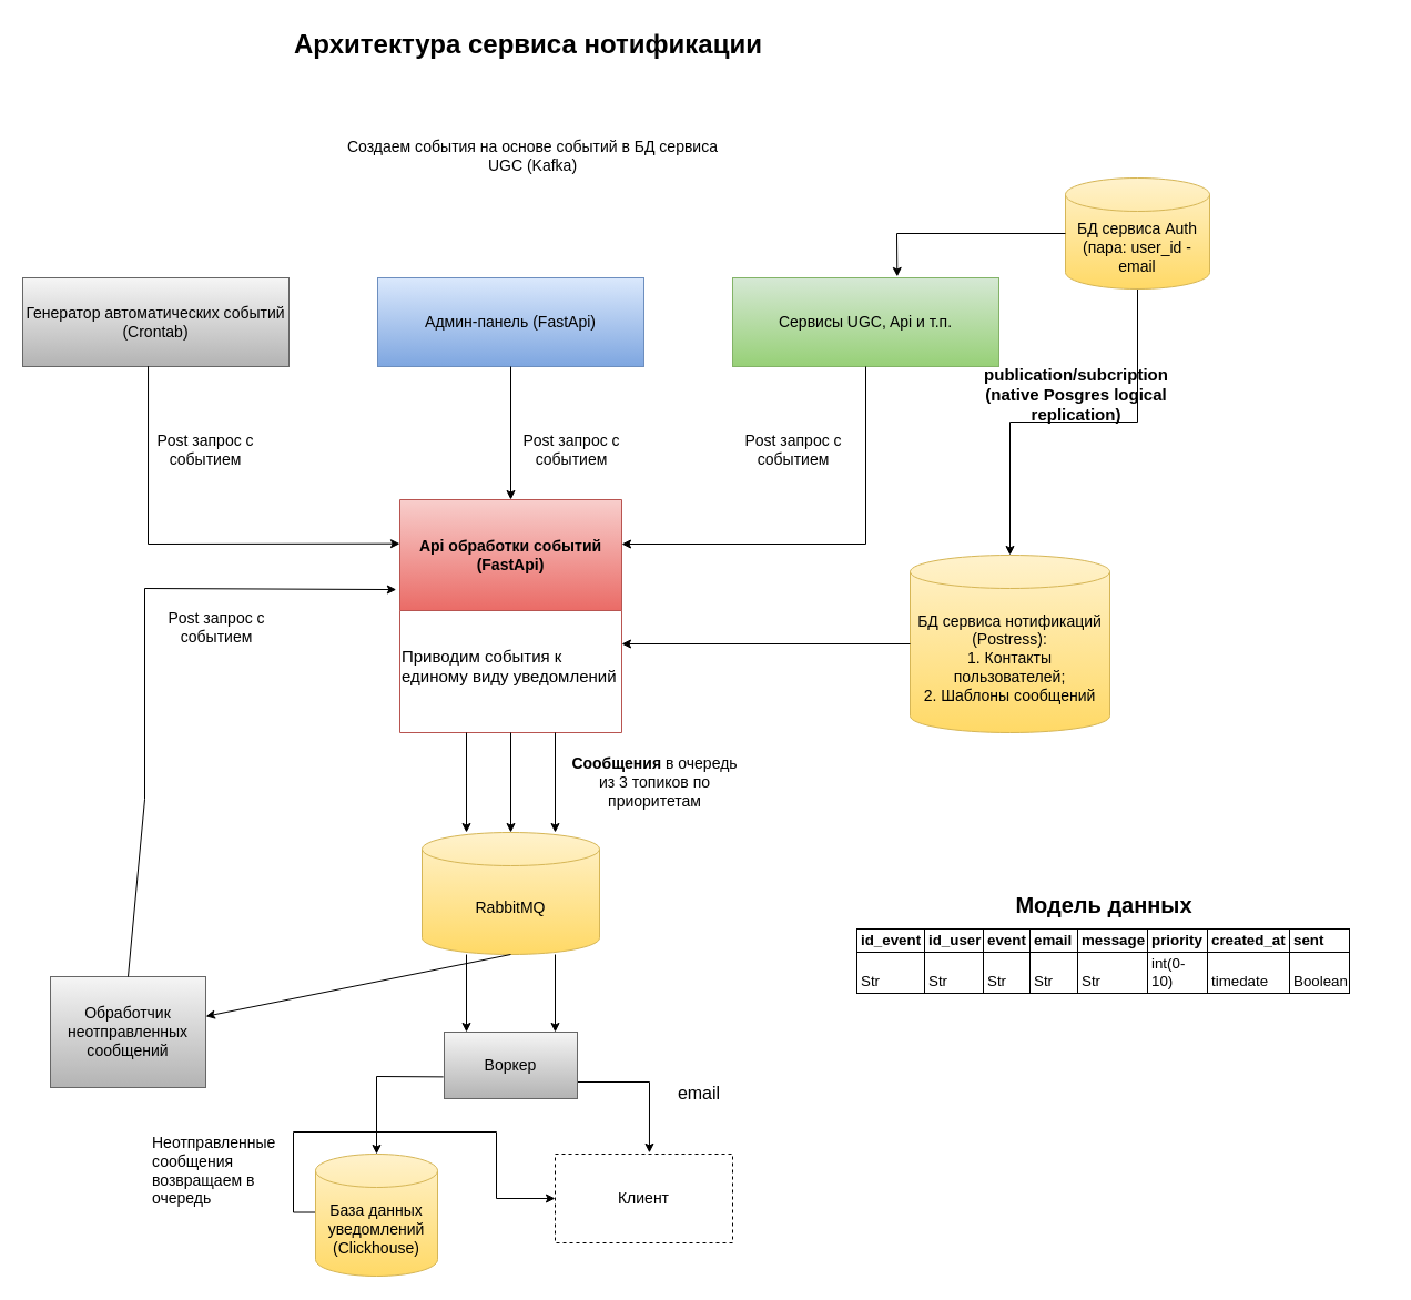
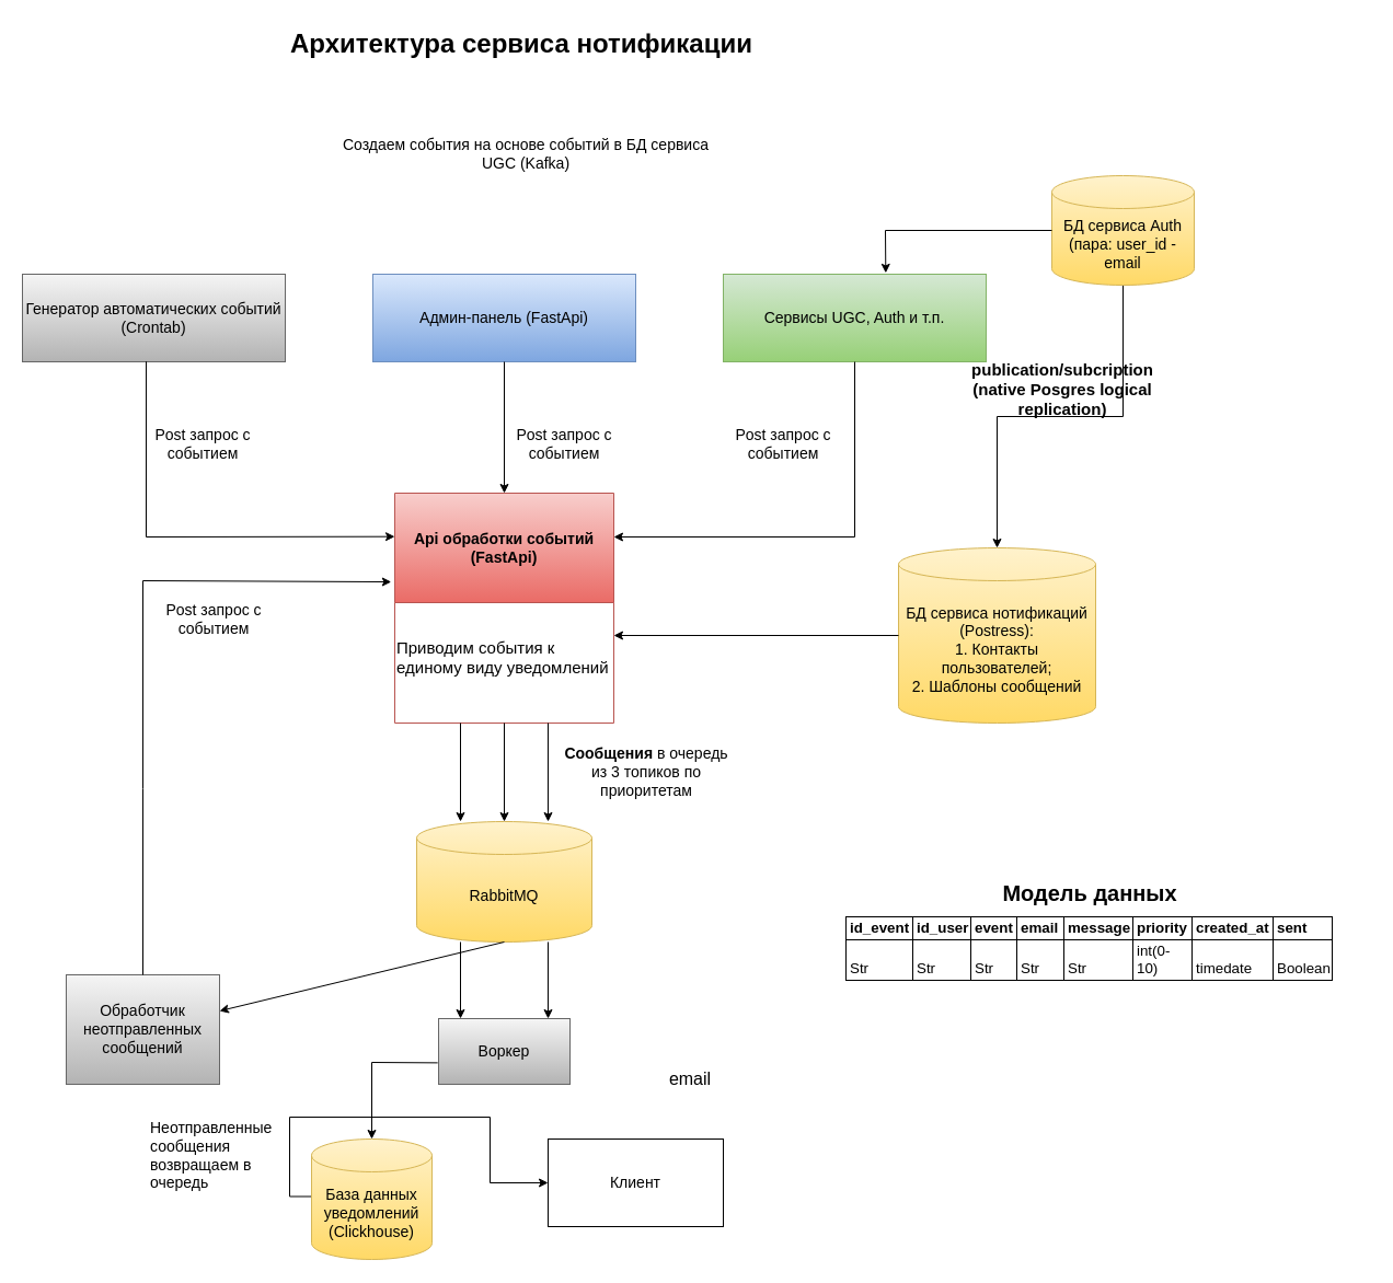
  <mxCell id="0" />
  <mxCell id="1" parent="0" />
  <mxCell id="2" value="&lt;h1&gt;Архитектура сервиса нотификации&lt;br&gt;&lt;/h1&gt;" style="text;html=1;strokeColor=none;fillColor=none;spacing=5;spacingTop=-20;whiteSpace=wrap;overflow=hidden;rounded=0;" parent="1" vertex="1"><mxGeometry x="260" y="20" width="460" height="70" as="geometry" /></mxCell>
  <mxCell id="3" value="Генератор автоматических событий (Crontab)" style="rounded=0;whiteSpace=wrap;html=1;fontSize=14;labelBackgroundColor=none;fillColor=#f5f5f5;gradientColor=#b3b3b3;strokeColor=#666666;" parent="1" vertex="1"><mxGeometry x="20" y="250" width="240" height="80" as="geometry" /></mxCell>
- <mxCell id="4" value="Сервисы UGC, Api и т.п." style="rounded=0;whiteSpace=wrap;html=1;fontSize=14;fillColor=#d5e8d4;gradientColor=#97d077;strokeColor=#82b366;" parent="1" vertex="1"><mxGeometry x="660" y="250" width="240" height="80" as="geometry" /></mxCell>
+ <mxCell id="4" value="Сервисы UGC, Auth и т.п." style="rounded=0;whiteSpace=wrap;html=1;fontSize=14;fillColor=#d5e8d4;gradientColor=#97d077;strokeColor=#82b366;" parent="1" vertex="1"><mxGeometry x="660" y="250" width="240" height="80" as="geometry" /></mxCell>
  <mxCell id="5" value="Админ-панель (FastApi)" style="rounded=0;whiteSpace=wrap;html=1;fontSize=14;fillColor=#dae8fc;gradientColor=#7ea6e0;strokeColor=#6c8ebf;" parent="1" vertex="1"><mxGeometry x="340" y="250" width="240" height="80" as="geometry" /></mxCell>
  <mxCell id="6" value="" style="endArrow=classic;html=1;rounded=0;comic=0;sketch=0;fontSize=14;exitX=0.471;exitY=0.996;exitDx=0;exitDy=0;exitPerimeter=0;entryX=0;entryY=0.189;entryDx=0;entryDy=0;entryPerimeter=0;" parent="1" source="3" target="13" edge="1"><mxGeometry width="50" height="50" relative="1" as="geometry"><mxPoint x="200" y="430" as="sourcePoint" /><mxPoint x="340" y="505.826" as="targetPoint" /><Array as="points"><mxPoint x="133" y="490" /></Array></mxGeometry></mxCell>
  <mxCell id="7" value="" style="endArrow=classic;html=1;rounded=0;comic=0;sketch=0;fontSize=14;exitX=0.5;exitY=1;exitDx=0;exitDy=0;" parent="1" source="4" edge="1"><mxGeometry width="50" height="50" relative="1" as="geometry"><mxPoint x="380" y="400" as="sourcePoint" /><mxPoint x="560" y="490" as="targetPoint" /><Array as="points"><mxPoint x="780" y="490" /></Array></mxGeometry></mxCell>
  <mxCell id="8" value="" style="endArrow=classic;html=1;rounded=0;comic=0;sketch=0;fontSize=14;exitX=0.5;exitY=1;exitDx=0;exitDy=0;entryX=0.5;entryY=0;entryDx=0;entryDy=0;" parent="1" source="5" edge="1"><mxGeometry width="50" height="50" relative="1" as="geometry"><mxPoint x="350" y="420" as="sourcePoint" /><mxPoint x="460" y="450" as="targetPoint" /></mxGeometry></mxCell>
  <mxCell id="9" value="Post запрос с событием" style="text;html=1;strokeColor=none;fillColor=none;align=center;verticalAlign=middle;whiteSpace=wrap;rounded=0;fontSize=14;" parent="1" vertex="1"><mxGeometry x="130" y="390" width="110" height="30" as="geometry" /></mxCell>
  <mxCell id="10" value="Post запрос с событием" style="text;html=1;strokeColor=none;fillColor=none;align=center;verticalAlign=middle;whiteSpace=wrap;rounded=0;fontSize=14;" parent="1" vertex="1"><mxGeometry x="460" y="390" width="110" height="30" as="geometry" /></mxCell>
  <mxCell id="11" value="Post запрос с событием" style="text;html=1;strokeColor=none;fillColor=none;align=center;verticalAlign=middle;whiteSpace=wrap;rounded=0;fontSize=14;" parent="1" vertex="1"><mxGeometry x="660" y="390" width="110" height="30" as="geometry" /></mxCell>
  <mxCell id="12" value="RabbitMQ" style="shape=cylinder3;whiteSpace=wrap;html=1;boundedLbl=1;backgroundOutline=1;size=15;fontSize=14;fillColor=#fff2cc;gradientColor=#ffd966;strokeColor=#d6b656;" parent="1" vertex="1"><mxGeometry x="380" y="750" width="160" height="110" as="geometry" /></mxCell>
  <mxCell id="13" value="Api обработки событий (FastApi)" style="swimlane;whiteSpace=wrap;html=1;fontSize=14;startSize=100;fillColor=#f8cecc;gradientColor=#ea6b66;strokeColor=#b85450;" parent="1" vertex="1"><mxGeometry x="360" y="450" width="200" height="210" as="geometry" /></mxCell>
  <mxCell id="14" value="&lt;div style=&quot;font-size: 15px;&quot;&gt;Приводим события к единому виду уведомлений &lt;/div&gt;" style="text;html=1;strokeColor=none;fillColor=none;align=left;verticalAlign=middle;whiteSpace=wrap;rounded=0;fontSize=15;" parent="13" vertex="1"><mxGeometry y="130" width="200" height="40" as="geometry" /></mxCell>
  <mxCell id="15" value="" style="endArrow=classic;html=1;rounded=0;comic=0;sketch=0;fontSize=14;exitX=0.5;exitY=1;exitDx=0;exitDy=0;entryX=0.5;entryY=0;entryDx=0;entryDy=0;entryPerimeter=0;" parent="1" source="13" target="12" edge="1"><mxGeometry x="-0.273" y="-50" width="50" height="50" relative="1" as="geometry"><mxPoint x="680" y="690" as="sourcePoint" /><mxPoint x="730" y="640" as="targetPoint" /><mxPoint as="offset" /></mxGeometry></mxCell>
  <mxCell id="16" value="&lt;b&gt;Сообщения&lt;/b&gt; в очередь из 3 топиков по приоритетам" style="text;html=1;strokeColor=none;fillColor=none;align=center;verticalAlign=middle;whiteSpace=wrap;rounded=0;fontSize=14;" parent="1" vertex="1"><mxGeometry x="510" y="685" width="160" height="40" as="geometry" /></mxCell>
  <mxCell id="17" value="" style="endArrow=classic;html=1;rounded=0;comic=0;sketch=0;fontSize=14;exitX=0.5;exitY=1;exitDx=0;exitDy=0;exitPerimeter=0;" parent="1" source="12" target="24" edge="1"><mxGeometry width="50" height="50" relative="1" as="geometry"><mxPoint x="520" y="940" as="sourcePoint" /><mxPoint x="460" y="950" as="targetPoint" /></mxGeometry></mxCell>
- <mxCell id="18" style="edgeStyle=orthogonalEdgeStyle;rounded=0;comic=0;sketch=0;orthogonalLoop=1;jettySize=auto;html=1;exitX=1;exitY=0.75;exitDx=0;exitDy=0;entryX=0.531;entryY=-0.014;entryDx=0;entryDy=0;entryPerimeter=0;fontSize=14;" parent="1" source="19" target="22" edge="1"><mxGeometry relative="1" as="geometry" /></mxCell>
  <mxCell id="19" value="Воркер " style="rounded=0;whiteSpace=wrap;html=1;fontSize=14;fillColor=#f5f5f5;gradientColor=#b3b3b3;strokeColor=#666666;" parent="1" vertex="1"><mxGeometry x="400" y="930" width="120" height="60" as="geometry" /></mxCell>
  <mxCell id="20" style="edgeStyle=orthogonalEdgeStyle;rounded=0;comic=0;sketch=0;orthogonalLoop=1;jettySize=auto;html=1;exitX=0;exitY=0;exitDx=0;exitDy=52.5;exitPerimeter=0;fontSize=14;" parent="1" source="21" target="22" edge="1"><mxGeometry relative="1" as="geometry" /></mxCell>
  <mxCell id="21" value="База данных уведомлений&lt;br&gt;(Clickhouse)" style="shape=cylinder3;whiteSpace=wrap;html=1;boundedLbl=1;backgroundOutline=1;size=15;fontSize=14;fillColor=#fff2cc;gradientColor=#ffd966;strokeColor=#d6b656;" parent="1" vertex="1"><mxGeometry x="284" y="1040" width="110" height="110" as="geometry" /></mxCell>
- <mxCell id="22" value="Клиент" style="rounded=0;whiteSpace=wrap;html=1;fontSize=14;dashed=1;" parent="1" vertex="1"><mxGeometry x="500" y="1040" width="160" height="80" as="geometry" /></mxCell>
+ <mxCell id="22" value="Клиент" style="rounded=0;whiteSpace=wrap;html=1;fontSize=14;" parent="1" vertex="1"><mxGeometry x="500" y="1040" width="160" height="80" as="geometry" /></mxCell>
  <mxCell id="23" value="" style="endArrow=classic;html=1;rounded=0;comic=0;sketch=0;fontSize=14;entryX=0.5;entryY=0;entryDx=0;entryDy=0;entryPerimeter=0;exitX=-0.007;exitY=0.673;exitDx=0;exitDy=0;exitPerimeter=0;" parent="1" source="19" target="21" edge="1"><mxGeometry width="50" height="50" relative="1" as="geometry"><mxPoint x="200" y="1010" as="sourcePoint" /><mxPoint x="250" y="960" as="targetPoint" /><Array as="points"><mxPoint x="339" y="970" /></Array></mxGeometry></mxCell>
- <mxCell id="24" value="Обработчик неотправленных сообщений" style="rounded=0;whiteSpace=wrap;html=1;fontSize=14;fillColor=#f5f5f5;gradientColor=#b3b3b3;strokeColor=#666666;" parent="1" vertex="1"><mxGeometry x="45" y="880" width="140" height="100" as="geometry" /></mxCell>
+ <mxCell id="24" value="Обработчик неотправленных сообщений" style="rounded=0;whiteSpace=wrap;html=1;fontSize=14;fillColor=#f5f5f5;gradientColor=#b3b3b3;strokeColor=#666666;" parent="1" vertex="1"><mxGeometry x="60" y="890" width="140" height="100" as="geometry" /></mxCell>
  <mxCell id="25" value="" style="endArrow=classic;html=1;rounded=0;comic=0;sketch=0;fontSize=14;entryX=-0.016;entryY=0.386;entryDx=0;entryDy=0;entryPerimeter=0;exitX=0.5;exitY=0;exitDx=0;exitDy=0;" parent="1" source="24" target="13" edge="1"><mxGeometry width="50" height="50" relative="1" as="geometry"><mxPoint x="180" y="690" as="sourcePoint" /><mxPoint x="230" y="640" as="targetPoint" /><Array as="points"><mxPoint x="130" y="720" /><mxPoint x="130" y="530" /></Array></mxGeometry></mxCell>
  <mxCell id="26" value="Post запрос с событием" style="text;html=1;strokeColor=none;fillColor=none;align=center;verticalAlign=middle;whiteSpace=wrap;rounded=0;fontSize=14;" parent="1" vertex="1"><mxGeometry x="140" y="550" width="110" height="30" as="geometry" /></mxCell>
  <mxCell id="27" value="email" style="text;html=1;strokeColor=none;fillColor=none;align=center;verticalAlign=middle;whiteSpace=wrap;rounded=0;fontSize=16;" parent="1" vertex="1"><mxGeometry x="600" y="970" width="60" height="30" as="geometry" /></mxCell>
  <mxCell id="28" value="Неотправленные сообщения возвращаем в очередь" style="text;html=1;strokeColor=none;fillColor=none;align=left;verticalAlign=middle;whiteSpace=wrap;rounded=0;fontSize=14;" parent="1" vertex="1"><mxGeometry x="135" y="1040" width="120" height="30" as="geometry" /></mxCell>
  <mxCell id="29" value="Создаем события на основе событий в БД сервиса UGC (Kafka) " style="text;html=1;strokeColor=none;fillColor=none;align=center;verticalAlign=middle;whiteSpace=wrap;rounded=0;fontSize=14;" parent="1" vertex="1"><mxGeometry x="310" y="110" width="340" height="60" as="geometry" /></mxCell>
  <mxCell id="30" value="БД сервиса нотификаций (Postress):&lt;br&gt;&lt;div&gt;1. Контакты пользователей;&lt;/div&gt;&lt;div&gt;2. Шаблоны сообщений&lt;br&gt;&lt;/div&gt;" style="shape=cylinder3;whiteSpace=wrap;html=1;boundedLbl=1;backgroundOutline=1;size=15;fontSize=14;fillColor=#fff2cc;gradientColor=#ffd966;strokeColor=#d6b656;" parent="1" vertex="1"><mxGeometry x="820" y="500" width="180" height="160" as="geometry" /></mxCell>
  <mxCell id="31" value="" style="endArrow=classic;html=1;rounded=0;comic=0;sketch=0;fontSize=14;exitX=0;exitY=0.5;exitDx=0;exitDy=0;exitPerimeter=0;entryX=1;entryY=0;entryDx=0;entryDy=0;" parent="1" source="30" target="14" edge="1"><mxGeometry width="50" height="50" relative="1" as="geometry"><mxPoint x="930" y="780" as="sourcePoint" /><mxPoint x="560" y="570" as="targetPoint" /></mxGeometry></mxCell>
  <mxCell id="32" style="edgeStyle=orthogonalEdgeStyle;rounded=0;orthogonalLoop=1;jettySize=auto;html=1;exitX=0.5;exitY=1;exitDx=0;exitDy=0;exitPerimeter=0;entryX=0.5;entryY=0;entryDx=0;entryDy=0;entryPerimeter=0;fontSize=15;" parent="1" source="33" target="30" edge="1"><mxGeometry relative="1" as="geometry" /></mxCell>
  <mxCell id="33" value="БД сервиса Auth (пара: user_id - email" style="shape=cylinder3;whiteSpace=wrap;html=1;boundedLbl=1;backgroundOutline=1;size=15;fontSize=14;fillColor=#fff2cc;gradientColor=#ffd966;strokeColor=#d6b656;" parent="1" vertex="1"><mxGeometry x="960" y="160" width="130" height="100" as="geometry" /></mxCell>
  <mxCell id="34" value="" style="endArrow=classic;html=1;rounded=0;comic=0;sketch=0;fontSize=14;exitX=0;exitY=0.5;exitDx=0;exitDy=0;exitPerimeter=0;entryX=0.618;entryY=-0.014;entryDx=0;entryDy=0;entryPerimeter=0;" parent="1" source="33" target="4" edge="1"><mxGeometry width="50" height="50" relative="1" as="geometry"><mxPoint x="620" y="420" as="sourcePoint" /><mxPoint x="830" y="240" as="targetPoint" /><Array as="points"><mxPoint x="808" y="210" /></Array></mxGeometry></mxCell>
  <mxCell id="35" value="&lt;font style=&quot;font-size: 20px;&quot;&gt;&lt;b&gt;Модель данных&lt;/b&gt;&lt;/font&gt;" style="text;html=1;strokeColor=none;fillColor=none;align=center;verticalAlign=middle;whiteSpace=wrap;rounded=0;labelBackgroundColor=none;fontSize=14;" parent="1" vertex="1"><mxGeometry x="780" y="800" width="430" height="30" as="geometry" /></mxCell>
  <mxCell id="36" value="&lt;table style=&quot;table-layout:fixed;font-size:10pt;font-family:Arial;width:0px;border-collapse:collapse;border:none&quot; dir=&quot;ltr&quot; xmlns=&quot;http://www.w3.org/1999/xhtml&quot; cellspacing=&quot;0&quot; cellpadding=&quot;0&quot; border=&quot;1&quot;&gt;&lt;colgroup&gt;&lt;col width=&quot;61&quot;&gt;&lt;col width=&quot;53&quot;&gt;&lt;col width=&quot;42&quot;&gt;&lt;col width=&quot;43&quot;&gt;&lt;col width=&quot;63&quot;&gt;&lt;col width=&quot;54&quot;&gt;&lt;col width=&quot;74&quot;&gt;&lt;col width=&quot;54&quot;&gt;&lt;/colgroup&gt;&lt;tbody&gt;&lt;tr style=&quot;height:21px;&quot;&gt;&lt;td data-sheets-value=&quot;{&amp;quot;1&amp;quot;:2,&amp;quot;2&amp;quot;:&amp;quot;id_event&amp;quot;}&quot; style=&quot;border-top:1px solid #000000;border-right:1px solid #000000;border-bottom:1px solid #000000;border-left:1px solid #000000;overflow:hidden;padding:2px 3px 2px 3px;vertical-align:bottom;font-weight:bold;&quot;&gt;id_event&lt;/td&gt;&lt;td data-sheets-value=&quot;{&amp;quot;1&amp;quot;:2,&amp;quot;2&amp;quot;:&amp;quot;id_user&amp;quot;}&quot; style=&quot;border-top:1px solid #000000;border-right:1px solid #000000;border-bottom:1px solid #000000;overflow:hidden;padding:2px 3px 2px 3px;vertical-align:bottom;font-weight:bold;&quot;&gt;id_user&lt;/td&gt;&lt;td data-sheets-value=&quot;{&amp;quot;1&amp;quot;:2,&amp;quot;2&amp;quot;:&amp;quot;event&amp;quot;}&quot; style=&quot;border-top:1px solid #000000;border-right:1px solid #000000;border-bottom:1px solid #000000;overflow:hidden;padding:2px 3px 2px 3px;vertical-align:bottom;font-weight:bold;&quot;&gt;event&lt;/td&gt;&lt;td data-sheets-value=&quot;{&amp;quot;1&amp;quot;:2,&amp;quot;2&amp;quot;:&amp;quot;email&amp;quot;}&quot; style=&quot;border-top:1px solid #000000;border-right:1px solid #000000;border-bottom:1px solid #000000;overflow:hidden;padding:2px 3px 2px 3px;vertical-align:bottom;font-weight:bold;&quot;&gt;email&lt;/td&gt;&lt;td data-sheets-value=&quot;{&amp;quot;1&amp;quot;:2,&amp;quot;2&amp;quot;:&amp;quot;message&amp;quot;}&quot; style=&quot;border-top:1px solid #000000;border-right:1px solid #000000;border-bottom:1px solid #000000;overflow:hidden;padding:2px 3px 2px 3px;vertical-align:bottom;font-weight:bold;&quot;&gt;message&lt;/td&gt;&lt;td data-sheets-value=&quot;{&amp;quot;1&amp;quot;:2,&amp;quot;2&amp;quot;:&amp;quot;priority&amp;quot;}&quot; style=&quot;border-top:1px solid #000000;border-right:1px solid #000000;border-bottom:1px solid #000000;overflow:hidden;padding:2px 3px 2px 3px;vertical-align:bottom;font-weight:bold;&quot;&gt;priority&lt;/td&gt;&lt;td data-sheets-value=&quot;{&amp;quot;1&amp;quot;:2,&amp;quot;2&amp;quot;:&amp;quot;created_at&amp;quot;}&quot; style=&quot;border-top:1px solid #000000;border-right:1px solid #000000;border-bottom:1px solid #000000;overflow:hidden;padding:2px 3px 2px 3px;vertical-align:bottom;font-weight:bold;&quot;&gt;created_at&lt;/td&gt;&lt;td data-sheets-value=&quot;{&amp;quot;1&amp;quot;:2,&amp;quot;2&amp;quot;:&amp;quot;sent&amp;quot;}&quot; style=&quot;border-top:1px solid #000000;border-right:1px solid #000000;border-bottom:1px solid #000000;overflow:hidden;padding:2px 3px 2px 3px;vertical-align:bottom;font-weight:bold;&quot;&gt;sent&lt;/td&gt;&lt;/tr&gt;&lt;tr style=&quot;height:21px;&quot;&gt;&lt;td data-sheets-value=&quot;{&amp;quot;1&amp;quot;:2,&amp;quot;2&amp;quot;:&amp;quot;Str&amp;quot;}&quot; style=&quot;border-right:1px solid #000000;border-bottom:1px solid #000000;border-left:1px solid #000000;overflow:hidden;padding:2px 3px 2px 3px;vertical-align:bottom;&quot;&gt;Str&lt;/td&gt;&lt;td data-sheets-value=&quot;{&amp;quot;1&amp;quot;:2,&amp;quot;2&amp;quot;:&amp;quot;Str&amp;quot;}&quot; style=&quot;border-right:1px solid #000000;border-bottom:1px solid #000000;overflow:hidden;padding:2px 3px 2px 3px;vertical-align:bottom;&quot;&gt;Str&lt;/td&gt;&lt;td data-sheets-value=&quot;{&amp;quot;1&amp;quot;:2,&amp;quot;2&amp;quot;:&amp;quot;Str&amp;quot;}&quot; style=&quot;border-right:1px solid #000000;border-bottom:1px solid #000000;overflow:hidden;padding:2px 3px 2px 3px;vertical-align:bottom;&quot;&gt;Str&lt;/td&gt;&lt;td data-sheets-value=&quot;{&amp;quot;1&amp;quot;:2,&amp;quot;2&amp;quot;:&amp;quot;Str&amp;quot;}&quot; style=&quot;border-right:1px solid #000000;border-bottom:1px solid #000000;overflow:hidden;padding:2px 3px 2px 3px;vertical-align:bottom;&quot;&gt;Str&lt;/td&gt;&lt;td data-sheets-value=&quot;{&amp;quot;1&amp;quot;:2,&amp;quot;2&amp;quot;:&amp;quot;Str&amp;quot;}&quot; style=&quot;border-right:1px solid #000000;border-bottom:1px solid #000000;overflow:hidden;padding:2px 3px 2px 3px;vertical-align:bottom;&quot;&gt;Str&lt;/td&gt;&lt;td data-sheets-value=&quot;{&amp;quot;1&amp;quot;:2,&amp;quot;2&amp;quot;:&amp;quot;int(0-10)&amp;quot;}&quot; style=&quot;border-right:1px solid #000000;border-bottom:1px solid #000000;overflow:hidden;padding:2px 3px 2px 3px;vertical-align:bottom;&quot;&gt;int(0-10)&lt;/td&gt;&lt;td data-sheets-value=&quot;{&amp;quot;1&amp;quot;:2,&amp;quot;2&amp;quot;:&amp;quot;timedate&amp;quot;}&quot; style=&quot;border-right:1px solid #000000;border-bottom:1px solid #000000;overflow:hidden;padding:2px 3px 2px 3px;vertical-align:bottom;&quot;&gt;timedate&lt;/td&gt;&lt;td data-sheets-value=&quot;{&amp;quot;1&amp;quot;:2,&amp;quot;2&amp;quot;:&amp;quot;Boolean&amp;quot;}&quot; style=&quot;border-right:1px solid #000000;border-bottom:1px solid #000000;overflow:hidden;padding:2px 3px 2px 3px;vertical-align:bottom;&quot;&gt;Boolean&lt;/td&gt;&lt;/tr&gt;&lt;/tbody&gt;&lt;/table&gt;" style="text;whiteSpace=wrap;html=1;fontSize=20;" parent="1" vertex="1"><mxGeometry x="770" y="830" width="480" height="70" as="geometry" /></mxCell>
  <mxCell id="37" value="" style="endArrow=classic;html=1;rounded=0;comic=0;sketch=0;fontSize=14;exitX=0.5;exitY=1;exitDx=0;exitDy=0;entryX=0.5;entryY=0;entryDx=0;entryDy=0;entryPerimeter=0;" parent="1" edge="1"><mxGeometry x="-0.273" y="-50" width="50" height="50" relative="1" as="geometry"><mxPoint x="420" y="660" as="sourcePoint" /><mxPoint x="420" y="750" as="targetPoint" /><mxPoint as="offset" /></mxGeometry></mxCell>
  <mxCell id="38" value="" style="endArrow=classic;html=1;rounded=0;comic=0;sketch=0;fontSize=14;exitX=0.5;exitY=1;exitDx=0;exitDy=0;entryX=0.5;entryY=0;entryDx=0;entryDy=0;entryPerimeter=0;" parent="1" edge="1"><mxGeometry x="-0.273" y="-50" width="50" height="50" relative="1" as="geometry"><mxPoint x="500" y="660" as="sourcePoint" /><mxPoint x="500" y="750" as="targetPoint" /><mxPoint as="offset" /></mxGeometry></mxCell>
  <mxCell id="39" value="" style="endArrow=classic;html=1;rounded=0;comic=0;sketch=0;fontSize=14;exitX=0.5;exitY=1;exitDx=0;exitDy=0;exitPerimeter=0;entryX=0.5;entryY=0;entryDx=0;entryDy=0;" parent="1" edge="1"><mxGeometry width="50" height="50" relative="1" as="geometry"><mxPoint x="420" y="860" as="sourcePoint" /><mxPoint x="420" y="930" as="targetPoint" /></mxGeometry></mxCell>
  <mxCell id="40" value="" style="endArrow=classic;html=1;rounded=0;comic=0;sketch=0;fontSize=14;exitX=0.5;exitY=1;exitDx=0;exitDy=0;exitPerimeter=0;entryX=0.5;entryY=0;entryDx=0;entryDy=0;" parent="1" edge="1"><mxGeometry width="50" height="50" relative="1" as="geometry"><mxPoint x="500" y="860" as="sourcePoint" /><mxPoint x="500" y="930" as="targetPoint" /></mxGeometry></mxCell>
  <mxCell id="41" value="publication/subcription (native Posgres logical replication)" style="text;html=1;strokeColor=none;fillColor=none;align=center;verticalAlign=middle;whiteSpace=wrap;rounded=0;fontSize=15;fontStyle=1" parent="1" vertex="1"><mxGeometry x="920" y="330" width="100" height="50" as="geometry" /></mxCell>
